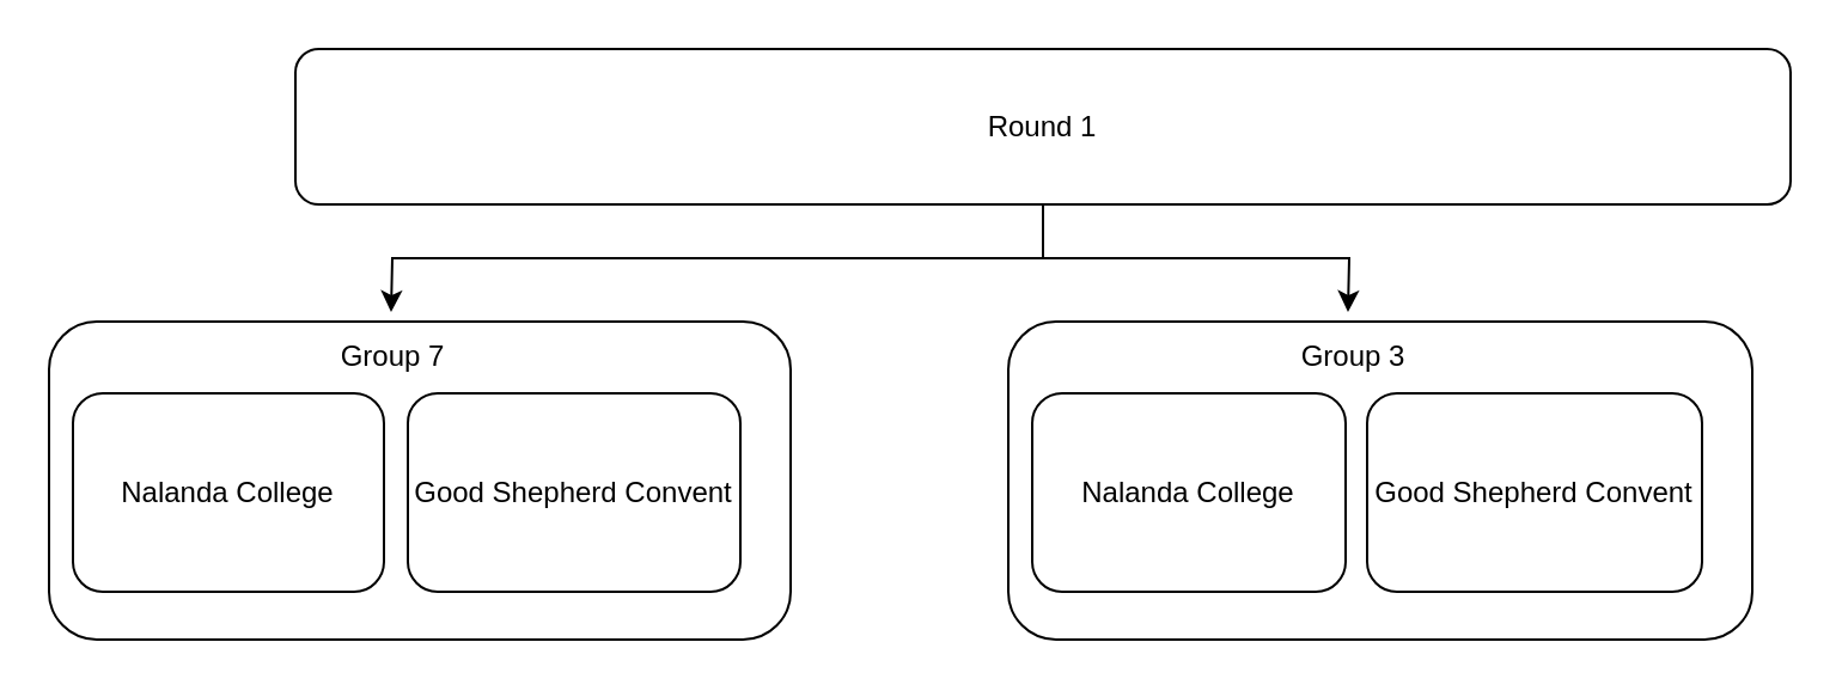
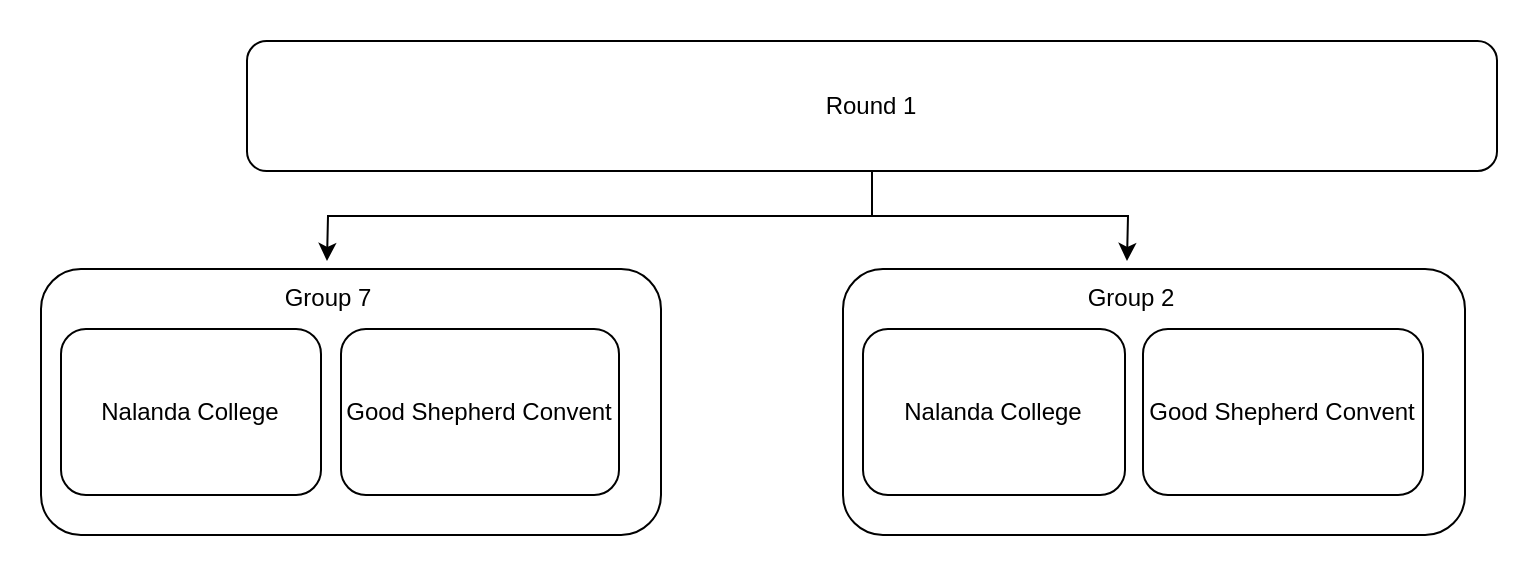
  <mxCell id="0" />
  <mxCell id="1" parent="0" />
  <mxCell id="2" style="edgeStyle=orthogonalEdgeStyle;rounded=0;orthogonalLoop=1;jettySize=auto;html=1;" edge="1" parent="1" source="4"><mxGeometry relative="1" as="geometry"><mxPoint x="163" y="130" as="targetPoint" /></mxGeometry></mxCell>
  <mxCell id="3" style="edgeStyle=orthogonalEdgeStyle;rounded=0;orthogonalLoop=1;jettySize=auto;html=1;" edge="1" parent="1" source="4"><mxGeometry relative="1" as="geometry"><mxPoint x="563" y="130" as="targetPoint" /></mxGeometry></mxCell>
  <mxCell id="4" value="Round 1" style="rounded=1;whiteSpace=wrap;html=1;" vertex="1" parent="1"><mxGeometry x="123" y="20" width="625" height="65" as="geometry" /></mxCell>
  <mxCell id="5" value="" style="rounded=1;whiteSpace=wrap;html=1;" vertex="1" parent="1"><mxGeometry x="20" y="134" width="310" height="133" as="geometry" /></mxCell>
  <mxCell id="6" value="Group 7" style="text;html=1;strokeColor=none;fillColor=none;align=center;verticalAlign=middle;whiteSpace=wrap;rounded=0;" vertex="1" parent="1"><mxGeometry x="134" y="134" width="60" height="30" as="geometry" /></mxCell>
  <mxCell id="7" value="Nalanda College" style="rounded=1;whiteSpace=wrap;html=1;" vertex="1" parent="1"><mxGeometry x="30" y="164" width="130" height="83" as="geometry" /></mxCell>
  <mxCell id="8" value="Good Shepherd Convent" style="rounded=1;whiteSpace=wrap;html=1;" vertex="1" parent="1"><mxGeometry x="170" y="164" width="139" height="83" as="geometry" /></mxCell>
  <mxCell id="9" value="" style="rounded=1;whiteSpace=wrap;html=1;" vertex="1" parent="1"><mxGeometry x="421" y="134" width="311" height="133" as="geometry" /></mxCell>
- <mxCell id="10" value="Group 3" style="text;html=1;strokeColor=none;fillColor=none;align=center;verticalAlign=middle;whiteSpace=wrap;rounded=0;" vertex="1" parent="1"><mxGeometry x="535" y="134" width="61" height="30" as="geometry" /></mxCell>
+ <mxCell id="10" value="Group 2" style="text;html=1;strokeColor=none;fillColor=none;align=center;verticalAlign=middle;whiteSpace=wrap;rounded=0;" vertex="1" parent="1"><mxGeometry x="535" y="134" width="61" height="30" as="geometry" /></mxCell>
  <mxCell id="11" value="Nalanda College" style="rounded=1;whiteSpace=wrap;html=1;" vertex="1" parent="1"><mxGeometry x="431" y="164" width="131" height="83" as="geometry" /></mxCell>
  <mxCell id="12" value="Good Shepherd Convent" style="rounded=1;whiteSpace=wrap;html=1;" vertex="1" parent="1"><mxGeometry x="571" y="164" width="140" height="83" as="geometry" /></mxCell>
